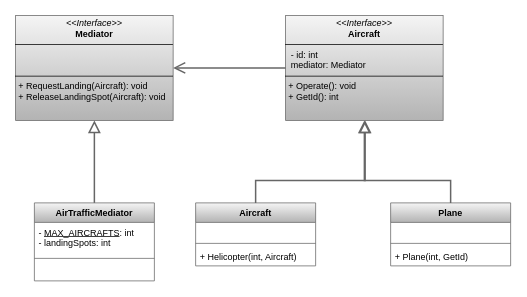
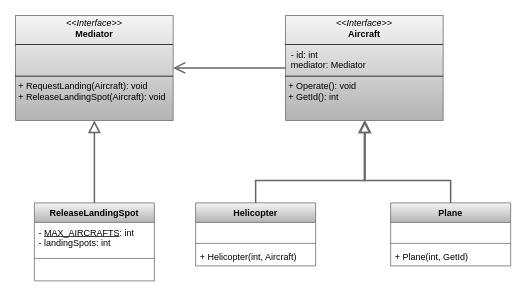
  <mxCell id="0" />
  <mxCell id="1" parent="0" />
  <mxCell id="2" value="&lt;p style=&quot;margin:0px;margin-top:4px;text-align:center;&quot;&gt;&lt;i&gt;&amp;lt;&amp;lt;Interface&amp;gt;&amp;gt;&lt;/i&gt;&lt;br&gt;&lt;b&gt;Mediator&lt;/b&gt;&lt;/p&gt;&lt;hr size=&quot;1&quot; style=&quot;border-style:solid;&quot;&gt;&lt;p style=&quot;margin:0px;margin-left:4px;&quot;&gt;&amp;nbsp;&lt;br&gt;&amp;nbsp;&lt;/p&gt;&lt;hr size=&quot;1&quot; style=&quot;border-style:solid;&quot;&gt;&lt;p style=&quot;margin:0px;margin-left:4px;&quot;&gt;+ RequestLanding(Aircraft): void&lt;br&gt;+ ReleaseLandingSpot(Aircraft): void&lt;/p&gt;" style="verticalAlign=top;align=left;overflow=fill;html=1;whiteSpace=wrap;fillColor=#f5f5f5;gradientColor=#b3b3b3;strokeColor=#666666;" vertex="1" parent="1"><mxGeometry x="20" y="20" width="210" height="140" as="geometry" /></mxCell>
  <mxCell id="3" value="&lt;p style=&quot;margin:0px;margin-top:4px;text-align:center;&quot;&gt;&lt;i&gt;&amp;lt;&amp;lt;Interface&amp;gt;&amp;gt;&lt;/i&gt;&lt;br&gt;&lt;b&gt;Aircraft&lt;/b&gt;&lt;/p&gt;&lt;hr size=&quot;1&quot; style=&quot;border-style:solid;&quot;&gt;&lt;p style=&quot;margin:0px;margin-left:4px;&quot;&gt;&amp;nbsp;- id: int&lt;br&gt;&amp;nbsp;mediator: Mediator&lt;/p&gt;&lt;hr size=&quot;1&quot; style=&quot;border-style:solid;&quot;&gt;&lt;p style=&quot;margin:0px;margin-left:4px;&quot;&gt;+ Operate(): void&lt;br&gt;+ GetId(): int&lt;/p&gt;" style="verticalAlign=top;align=left;overflow=fill;html=1;whiteSpace=wrap;fillColor=#f5f5f5;gradientColor=#b3b3b3;strokeColor=#666666;" vertex="1" parent="1"><mxGeometry x="380" y="20" width="210" height="140" as="geometry" /></mxCell>
  <mxCell id="4" style="edgeStyle=orthogonalEdgeStyle;rounded=0;orthogonalLoop=1;jettySize=auto;html=1;fillColor=#f5f5f5;gradientColor=#b3b3b3;strokeColor=#666666;strokeWidth=2;endSize=12;endArrow=block;endFill=0;" edge="1" parent="1" source="5" target="2"><mxGeometry relative="1" as="geometry" /></mxCell>
- <mxCell id="5" value="AirTrafficMediator" style="swimlane;fontStyle=1;align=center;verticalAlign=top;childLayout=stackLayout;horizontal=1;startSize=26;horizontalStack=0;resizeParent=1;resizeParentMax=0;resizeLast=0;collapsible=1;marginBottom=0;whiteSpace=wrap;html=1;fillColor=#f5f5f5;gradientColor=#b3b3b3;strokeColor=#666666;" vertex="1" parent="1"><mxGeometry x="45" y="270" width="160" height="104" as="geometry" /></mxCell>
+ <mxCell id="5" value="ReleaseLandingSpot" style="swimlane;fontStyle=1;align=center;verticalAlign=top;childLayout=stackLayout;horizontal=1;startSize=26;horizontalStack=0;resizeParent=1;resizeParentMax=0;resizeLast=0;collapsible=1;marginBottom=0;whiteSpace=wrap;html=1;fillColor=#f5f5f5;gradientColor=#b3b3b3;strokeColor=#666666;" vertex="1" parent="1"><mxGeometry x="45" y="270" width="160" height="104" as="geometry" /></mxCell>
  <mxCell id="6" value="- &lt;u&gt;MAX_AIRCRAFTS&lt;/u&gt;: int&lt;div&gt;- landingSpots: int&lt;/div&gt;" style="text;strokeColor=none;fillColor=none;align=left;verticalAlign=top;spacingLeft=4;spacingRight=4;overflow=hidden;rotatable=0;points=[[0,0.5],[1,0.5]];portConstraint=eastwest;whiteSpace=wrap;html=1;" vertex="1" parent="5"><mxGeometry y="26" width="160" height="44" as="geometry" /></mxCell>
  <mxCell id="7" value="" style="line;strokeWidth=1;fillColor=none;align=left;verticalAlign=middle;spacingTop=-1;spacingLeft=3;spacingRight=3;rotatable=0;labelPosition=right;points=[];portConstraint=eastwest;strokeColor=inherit;" vertex="1" parent="5"><mxGeometry y="70" width="160" height="8" as="geometry" /></mxCell>
  <mxCell id="8" value="&amp;nbsp;" style="text;strokeColor=none;fillColor=none;align=left;verticalAlign=top;spacingLeft=4;spacingRight=4;overflow=hidden;rotatable=0;points=[[0,0.5],[1,0.5]];portConstraint=eastwest;whiteSpace=wrap;html=1;" vertex="1" parent="5"><mxGeometry y="78" width="160" height="26" as="geometry" /></mxCell>
  <mxCell id="9" style="edgeStyle=orthogonalEdgeStyle;rounded=0;orthogonalLoop=1;jettySize=auto;html=1;fillColor=#f5f5f5;gradientColor=#b3b3b3;strokeColor=#666666;strokeWidth=2;endSize=12;endArrow=open;endFill=0;" edge="1" parent="1" source="3" target="2"><mxGeometry relative="1" as="geometry"><mxPoint x="135" y="280" as="sourcePoint" /><mxPoint x="135" y="170" as="targetPoint" /></mxGeometry></mxCell>
  <mxCell id="10" style="edgeStyle=orthogonalEdgeStyle;rounded=0;orthogonalLoop=1;jettySize=auto;html=1;fillColor=#f5f5f5;gradientColor=#b3b3b3;strokeColor=#666666;strokeWidth=2;endSize=12;endArrow=block;endFill=0;" edge="1" parent="1" source="11" target="3"><mxGeometry relative="1" as="geometry"><mxPoint x="484.966" y="130" as="targetPoint" /><Array as="points"><mxPoint x="340" y="240" /><mxPoint x="486" y="240" /></Array></mxGeometry></mxCell>
- <mxCell id="11" value="Aircraft" style="swimlane;fontStyle=1;align=center;verticalAlign=top;childLayout=stackLayout;horizontal=1;startSize=26;horizontalStack=0;resizeParent=1;resizeParentMax=0;resizeLast=0;collapsible=1;marginBottom=0;whiteSpace=wrap;html=1;fillColor=#f5f5f5;gradientColor=#b3b3b3;strokeColor=#666666;" vertex="1" parent="1"><mxGeometry x="260" y="270" width="160" height="84" as="geometry" /></mxCell>
+ <mxCell id="11" value="Helicopter" style="swimlane;fontStyle=1;align=center;verticalAlign=top;childLayout=stackLayout;horizontal=1;startSize=26;horizontalStack=0;resizeParent=1;resizeParentMax=0;resizeLast=0;collapsible=1;marginBottom=0;whiteSpace=wrap;html=1;fillColor=#f5f5f5;gradientColor=#b3b3b3;strokeColor=#666666;" vertex="1" parent="1"><mxGeometry x="260" y="270" width="160" height="84" as="geometry" /></mxCell>
  <mxCell id="12" value="&amp;nbsp;" style="text;strokeColor=none;fillColor=none;align=left;verticalAlign=top;spacingLeft=4;spacingRight=4;overflow=hidden;rotatable=0;points=[[0,0.5],[1,0.5]];portConstraint=eastwest;whiteSpace=wrap;html=1;" vertex="1" parent="11"><mxGeometry y="26" width="160" height="24" as="geometry" /></mxCell>
  <mxCell id="13" value="" style="line;strokeWidth=1;fillColor=none;align=left;verticalAlign=middle;spacingTop=-1;spacingLeft=3;spacingRight=3;rotatable=0;labelPosition=right;points=[];portConstraint=eastwest;strokeColor=inherit;" vertex="1" parent="11"><mxGeometry y="50" width="160" height="8" as="geometry" /></mxCell>
  <mxCell id="14" value="+ Helicopter(int, Aircraft)" style="text;strokeColor=none;fillColor=none;align=left;verticalAlign=top;spacingLeft=4;spacingRight=4;overflow=hidden;rotatable=0;points=[[0,0.5],[1,0.5]];portConstraint=eastwest;whiteSpace=wrap;html=1;" vertex="1" parent="11"><mxGeometry y="58" width="160" height="26" as="geometry" /></mxCell>
  <mxCell id="15" value="Plane" style="swimlane;fontStyle=1;align=center;verticalAlign=top;childLayout=stackLayout;horizontal=1;startSize=26;horizontalStack=0;resizeParent=1;resizeParentMax=0;resizeLast=0;collapsible=1;marginBottom=0;whiteSpace=wrap;html=1;fillColor=#f5f5f5;gradientColor=#b3b3b3;strokeColor=#666666;" vertex="1" parent="1"><mxGeometry x="520" y="270" width="160" height="84" as="geometry" /></mxCell>
  <mxCell id="16" value="&amp;nbsp;" style="text;strokeColor=none;fillColor=none;align=left;verticalAlign=top;spacingLeft=4;spacingRight=4;overflow=hidden;rotatable=0;points=[[0,0.5],[1,0.5]];portConstraint=eastwest;whiteSpace=wrap;html=1;" vertex="1" parent="15"><mxGeometry y="26" width="160" height="24" as="geometry" /></mxCell>
  <mxCell id="17" value="" style="line;strokeWidth=1;fillColor=none;align=left;verticalAlign=middle;spacingTop=-1;spacingLeft=3;spacingRight=3;rotatable=0;labelPosition=right;points=[];portConstraint=eastwest;strokeColor=inherit;" vertex="1" parent="15"><mxGeometry y="50" width="160" height="8" as="geometry" /></mxCell>
  <mxCell id="18" value="+ Plane(int, GetId)" style="text;strokeColor=none;fillColor=none;align=left;verticalAlign=top;spacingLeft=4;spacingRight=4;overflow=hidden;rotatable=0;points=[[0,0.5],[1,0.5]];portConstraint=eastwest;whiteSpace=wrap;html=1;" vertex="1" parent="15"><mxGeometry y="58" width="160" height="26" as="geometry" /></mxCell>
  <mxCell id="19" style="edgeStyle=orthogonalEdgeStyle;rounded=0;orthogonalLoop=1;jettySize=auto;html=1;fillColor=#f5f5f5;gradientColor=#b3b3b3;strokeColor=#666666;strokeWidth=2;endSize=12;endArrow=block;endFill=0;" edge="1" parent="1" source="15" target="3"><mxGeometry relative="1" as="geometry"><mxPoint x="496" y="170" as="targetPoint" /><mxPoint x="350" y="280" as="sourcePoint" /><Array as="points"><mxPoint x="600" y="240" /><mxPoint x="485" y="240" /></Array></mxGeometry></mxCell>
